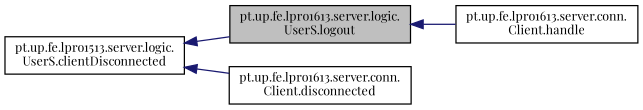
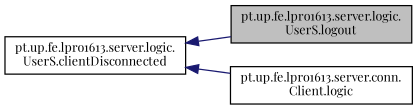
  digraph {
    fontname="Playfair Display"
    rankdir=LR
    node [color=black fillcolor=white fontname="Playfair Display" fontsize=10 shape=record style=filled]
    edge [color=midnightblue dir=back fontname="Playfair Display" fontsize=10 labelfontname=Helvetica labelfontsize=10 style=solid]
    n1 [fillcolor=grey75 fontcolor=black height=0.2 label="pt.up.fe.lpro1613.server.logic.\lUserS.logout" width=0.4]
-   n2 [height=0.2 label="pt.up.fe.lpro1613.server.conn.\lClient.handle" width=0.4]
-   n3 [height=0.2 label="pt.up.fe.lpro1513.server.logic.\lUserS.clientDisconnected" width=0.4]
-   n4 [height=0.2 label="pt.up.fe.lpro1613.server.conn.\lClient.disconnected" width=0.4]
-   n1 -> n2
+   n3 [height=0.2 label="pt.up.fe.lpro1613.server.logic.\lUserS.clientDisconnected" width=0.4]
+   n4 [height=0.2 label="pt.up.fe.lpro1613.server.conn.\lClient.logic" width=0.4]
    n3 -> n1
    n3 -> n4
  }
